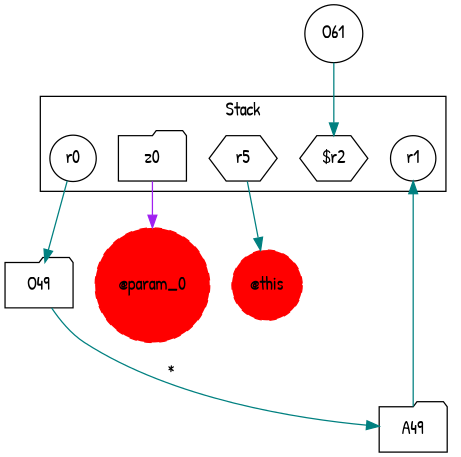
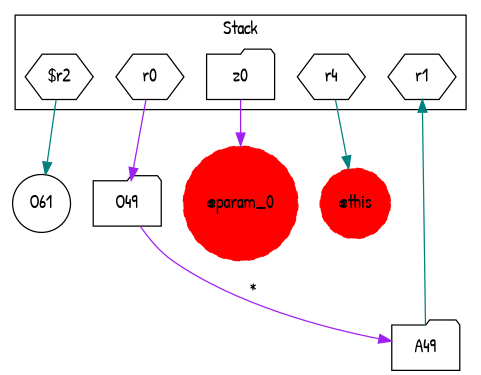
  digraph {
    fontname="Patrick Hand"
    rankDir=LR
    node [fontname="Patrick Hand" shape=circle]
    edge [color=teal fontname="Patrick Hand"]
-   r1
+   r1 [shape=hexagon]
    "$r2" [shape=hexagon]
-   r0
+   r0 [shape=hexagon]
    z0 [shape=folder]
-   r4 [shape=hexagon label=r5]
+   r4 [shape=hexagon]
    n6 [label=O61]
    O49 [shape=folder]
    "@param_0" [color=red style="filled,dashed"]
    "@this" [color=red style="filled,dashed"]
    A49 [shape=folder]
    subgraph cluster_1 {
      label=Stack
      r1
      "$r2"
      r0
      z0
      r4
    }
-   n6 -> "$r2"
-   r0 -> O49
+   "$r2" -> n6
+   r0 -> O49 [color=purple]
    z0 -> "@param_0" [color=purple]
    r4 -> "@this"
-   O49 -> A49 [label="*" weight=0.2]
+   O49 -> A49 [color=purple label="*" weight=0.2]
    A49 -> r1
  }
